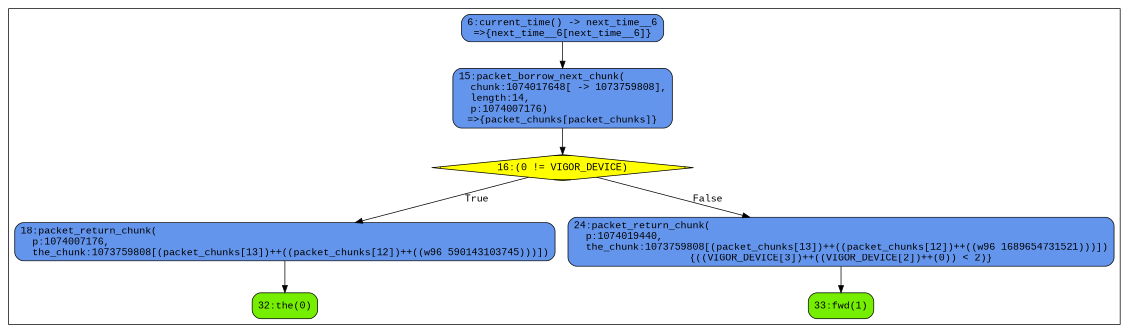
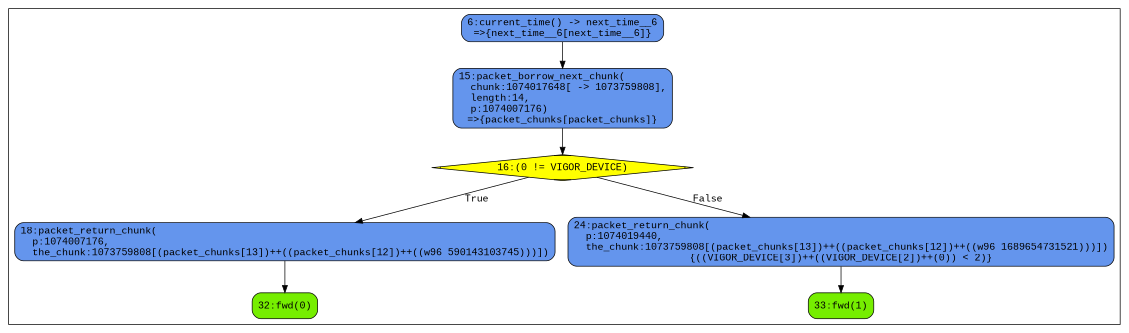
  digraph {
    fontname="Liberation Mono"
    node [border=0 color=black fillcolor=cornflowerblue shape=box style="rounded,filled" fontname="Liberation Mono"]
    edge [fontname="Liberation Mono"]
-   n1 [fillcolor=chartreuse2 label="32:the(0)"]
+   n1 [fillcolor=chartreuse2 label="32:fwd(0)"]
    n2 [label="18:packet_return_chunk(\l  p:1074007176,\l  the_chunk:1073759808[(packet_chunks[13])++((packet_chunks[12])++((w96 590143103745)))])"]
    n3 [fillcolor=chartreuse2 label="33:fwd(1)"]
    n4 [label="24:packet_return_chunk(\l  p:1074019440,\l  the_chunk:1073759808[(packet_chunks[13])++((packet_chunks[12])++((w96 1689654731521)))])\l{((VIGOR_DEVICE[3])++((VIGOR_DEVICE[2])++(0)) < 2)}"]
    n5 [fillcolor=yellow label="16:(0 != VIGOR_DEVICE)" shape=Mdiamond]
    n6 [label="15:packet_borrow_next_chunk(\l  chunk:1074017648[ -> 1073759808],\l  length:14,\l  p:1074007176)\l=>{packet_chunks[packet_chunks]}"]
    n7 [label="6:current_time() -> next_time__6\l=>{next_time__6[next_time__6]}"]
    subgraph cluster_1 {
      n1
      n2
      n3
      n4
      n5
      n6
      n7
    }
    n2 -> n1
    n4 -> n3
    n5 -> n2 [label=True]
    n5 -> n4 [label=False]
    n6 -> n5
    n7 -> n6
  }
